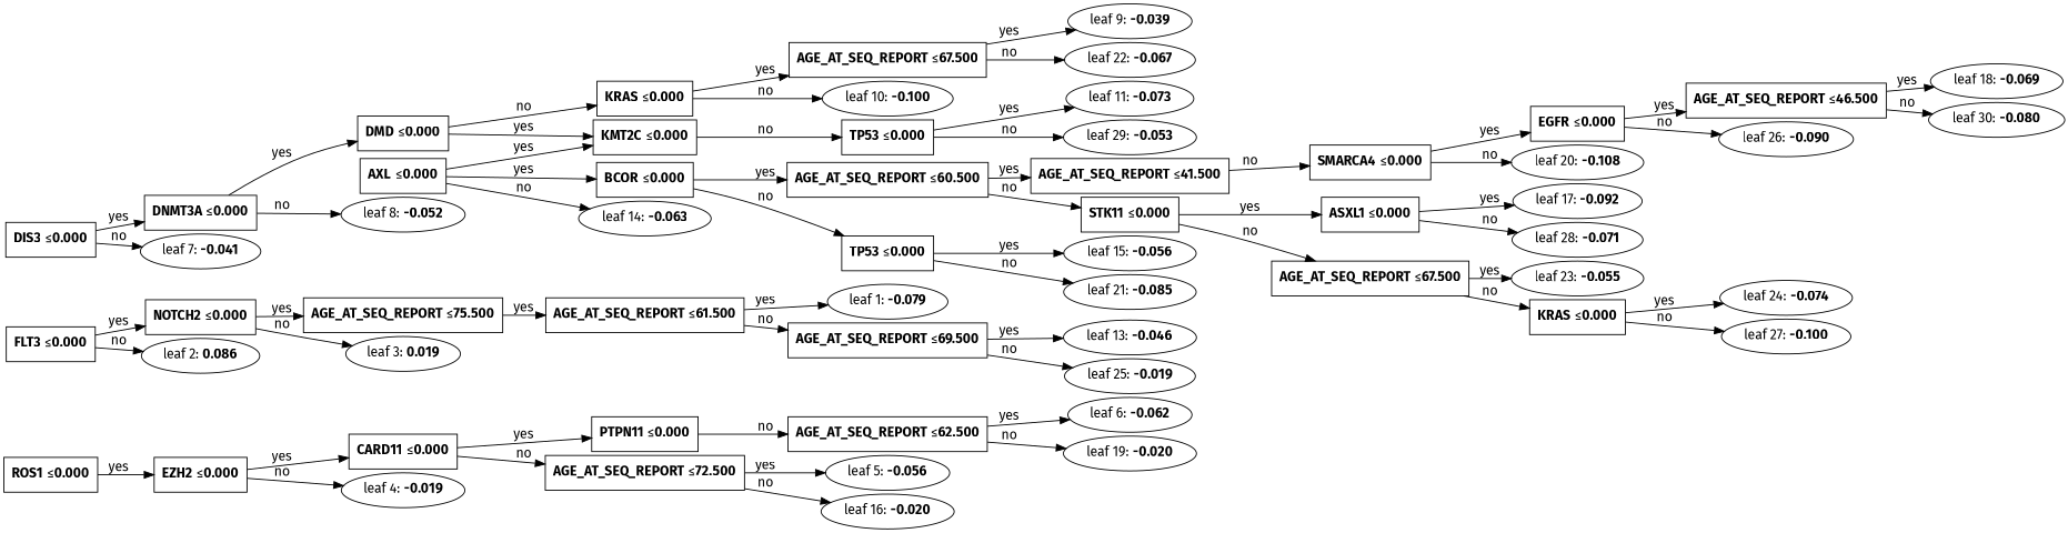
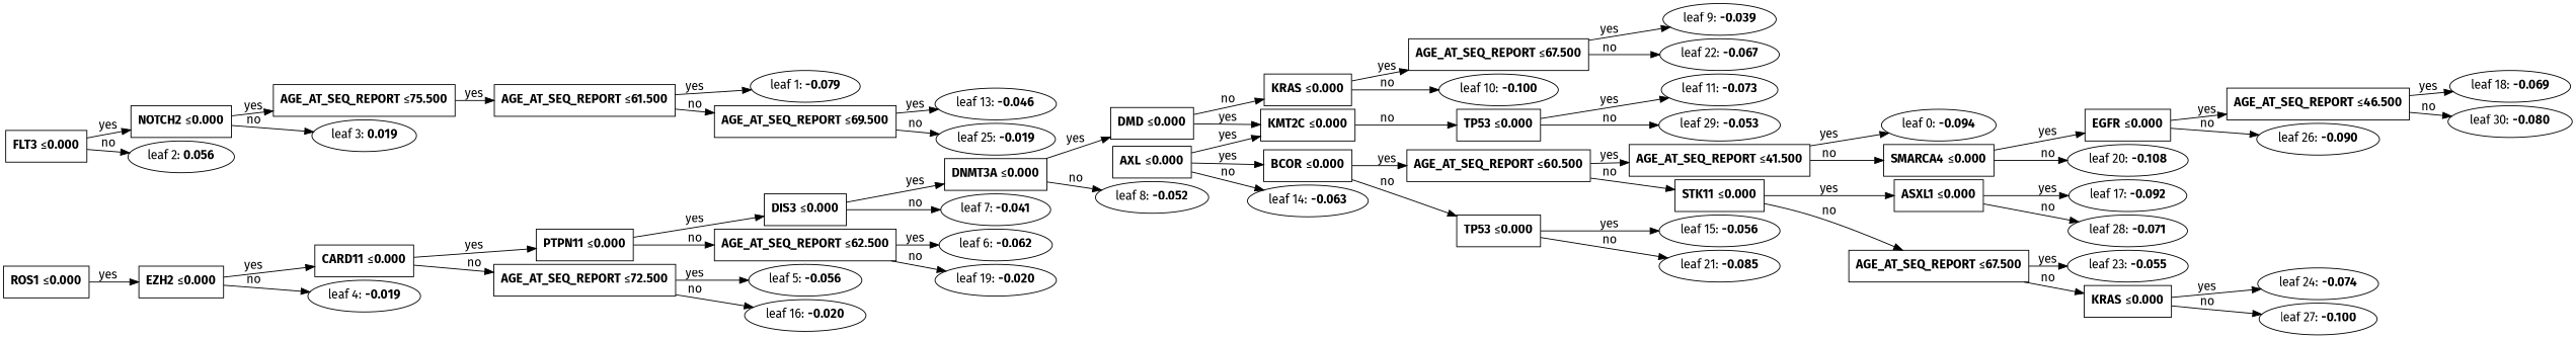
  digraph {
    fontname="Fira Sans"
    nodesep=0.05
    rankdir=LR
    ranksep=0.3
    node [fontname="Fira Sans"]
    edge [fontname="Fira Sans"]
    n1 [fillcolor=white label=<<B>ROS1</B> &#8804;<B>0.000</B>> shape=rectangle]
    n2 [fillcolor=white label=<<B>EZH2</B> &#8804;<B>0.000</B>> shape=rectangle]
    n3 [fillcolor=white label=<<B>CARD11</B> &#8804;<B>0.000</B>> shape=rectangle]
    n4 [label=<leaf 4: <B>-0.019</B>>]
    n5 [fillcolor=white label=<<B>FLT3</B> &#8804;<B>0.000</B>> shape=rectangle]
    n6 [fillcolor=white label=<<B>NOTCH2</B> &#8804;<B>0.000</B>> shape=rectangle]
-   n7 [label=<leaf 2: <B>0.086</B>>]
+   n7 [label=<leaf 2: <B>0.056</B>>]
    n8 [fillcolor=white label=<<B>PTPN11</B> &#8804;<B>0.000</B>> shape=rectangle]
    n9 [fillcolor=white label=<<B>AGE_AT_SEQ_REPORT</B> &#8804;<B>72.500</B>> shape=rectangle]
    n10 [fillcolor=white label=<<B>DIS3</B> &#8804;<B>0.000</B>> shape=rectangle]
    n11 [fillcolor=white label=<<B>AGE_AT_SEQ_REPORT</B> &#8804;<B>62.500</B>> shape=rectangle]
    n12 [label=<leaf 5: <B>-0.056</B>>]
    n13 [label=<leaf 16: <B>-0.020</B>>]
    n14 [fillcolor=white label=<<B>DNMT3A</B> &#8804;<B>0.000</B>> shape=rectangle]
    n15 [label=<leaf 7: <B>-0.041</B>>]
    n16 [label=<leaf 6: <B>-0.062</B>>]
    n17 [label=<leaf 19: <B>-0.020</B>>]
    n18 [fillcolor=white label=<<B>DMD</B> &#8804;<B>0.000</B>> shape=rectangle]
    n19 [label=<leaf 8: <B>-0.052</B>>]
    n20 [fillcolor=white label=<<B>KMT2C</B> &#8804;<B>0.000</B>> shape=rectangle]
    n21 [fillcolor=white label=<<B>KRAS</B> &#8804;<B>0.000</B>> shape=rectangle]
    n22 [fillcolor=white label=<<B>TP53</B> &#8804;<B>0.000</B>> shape=rectangle]
    n23 [fillcolor=white label=<<B>AGE_AT_SEQ_REPORT</B> &#8804;<B>67.500</B>> shape=rectangle]
    n24 [label=<leaf 10: <B>-0.100</B>>]
    n25 [fillcolor=white label=<<B>AXL</B> &#8804;<B>0.000</B>> shape=rectangle]
    n26 [fillcolor=white label=<<B>BCOR</B> &#8804;<B>0.000</B>> shape=rectangle]
    n27 [label=<leaf 14: <B>-0.063</B>>]
    n28 [label=<leaf 11: <B>-0.073</B>>]
    n29 [label=<leaf 29: <B>-0.053</B>>]
    n30 [fillcolor=white label=<<B>AGE_AT_SEQ_REPORT</B> &#8804;<B>60.500</B>> shape=rectangle]
    n31 [fillcolor=white label=<<B>TP53</B> &#8804;<B>0.000</B>> shape=rectangle]
    n32 [fillcolor=white label=<<B>AGE_AT_SEQ_REPORT</B> &#8804;<B>41.500</B>> shape=rectangle]
    n33 [fillcolor=white label=<<B>STK11</B> &#8804;<B>0.000</B>> shape=rectangle]
    n34 [label=<leaf 15: <B>-0.056</B>>]
    n35 [label=<leaf 21: <B>-0.085</B>>]
+   n36 [label=<leaf 0: <B>-0.094</B>>]
    n37 [fillcolor=white label=<<B>SMARCA4</B> &#8804;<B>0.000</B>> shape=rectangle]
    n38 [fillcolor=white label=<<B>ASXL1</B> &#8804;<B>0.000</B>> shape=rectangle]
    n39 [fillcolor=white label=<<B>AGE_AT_SEQ_REPORT</B> &#8804;<B>67.500</B>> shape=rectangle]
    n40 [fillcolor=white label=<<B>EGFR</B> &#8804;<B>0.000</B>> shape=rectangle]
    n41 [label=<leaf 20: <B>-0.108</B>>]
    n42 [fillcolor=white label=<<B>AGE_AT_SEQ_REPORT</B> &#8804;<B>46.500</B>> shape=rectangle]
    n43 [label=<leaf 26: <B>-0.090</B>>]
    n44 [label=<leaf 18: <B>-0.069</B>>]
    n45 [label=<leaf 30: <B>-0.080</B>>]
    n46 [label=<leaf 17: <B>-0.092</B>>]
    n47 [label=<leaf 28: <B>-0.071</B>>]
    n48 [label=<leaf 23: <B>-0.055</B>>]
    n49 [fillcolor=white label=<<B>KRAS</B> &#8804;<B>0.000</B>> shape=rectangle]
    n50 [label=<leaf 24: <B>-0.074</B>>]
    n51 [label=<leaf 27: <B>-0.100</B>>]
    n52 [label=<leaf 9: <B>-0.039</B>>]
    n53 [label=<leaf 22: <B>-0.067</B>>]
    n54 [fillcolor=white label=<<B>AGE_AT_SEQ_REPORT</B> &#8804;<B>75.500</B>> shape=rectangle]
    n55 [label=<leaf 3: <B>0.019</B>>]
    n56 [fillcolor=white label=<<B>AGE_AT_SEQ_REPORT</B> &#8804;<B>61.500</B>> shape=rectangle]
    n57 [label=<leaf 1: <B>-0.079</B>>]
    n58 [fillcolor=white label=<<B>AGE_AT_SEQ_REPORT</B> &#8804;<B>69.500</B>> shape=rectangle]
    n59 [label=<leaf 13: <B>-0.046</B>>]
    n60 [label=<leaf 25: <B>-0.019</B>>]
    n1 -> n2 [label=yes]
    n2 -> n3 [label=yes]
    n2 -> n4 [label=no]
    n3 -> n8 [label=yes]
    n3 -> n9 [label=no]
    n5 -> n6 [label=yes]
    n5 -> n7 [label=no]
    n6 -> n54 [label=yes]
    n6 -> n55 [label=no]
+   n8 -> n10 [label=yes]
    n8 -> n11 [label=no]
    n9 -> n12 [label=yes]
    n9 -> n13 [label=no]
    n10 -> n14 [label=yes]
    n10 -> n15 [label=no]
    n11 -> n16 [label=yes]
    n11 -> n17 [label=no]
    n14 -> n18 [label=yes]
    n14 -> n19 [label=no]
    n18 -> n20 [label=yes]
    n18 -> n21 [label=no]
    n20 -> n22 [label=no]
    n21 -> n23 [label=yes]
    n21 -> n24 [label=no]
    n22 -> n28 [label=yes]
    n22 -> n29 [label=no]
    n23 -> n52 [label=yes]
    n23 -> n53 [label=no]
    n25 -> n20 [label=yes]
    n25 -> n26 [label=yes]
    n25 -> n27 [label=no]
    n26 -> n30 [label=yes]
    n26 -> n31 [label=no]
    n30 -> n32 [label=yes]
    n30 -> n33 [label=no]
    n31 -> n34 [label=yes]
    n31 -> n35 [label=no]
+   n32 -> n36 [label=yes]
    n32 -> n37 [label=no]
    n33 -> n38 [label=yes]
    n33 -> n39 [label=no]
    n37 -> n40 [label=yes]
    n37 -> n41 [label=no]
    n38 -> n46 [label=yes]
    n38 -> n47 [label=no]
    n39 -> n48 [label=yes]
    n39 -> n49 [label=no]
    n40 -> n42 [label=yes]
    n40 -> n43 [label=no]
    n42 -> n44 [label=yes]
    n42 -> n45 [label=no]
    n49 -> n50 [label=yes]
    n49 -> n51 [label=no]
    n54 -> n56 [label=yes]
    n56 -> n57 [label=yes]
    n56 -> n58 [label=no]
    n58 -> n59 [label=yes]
    n58 -> n60 [label=no]
  }
